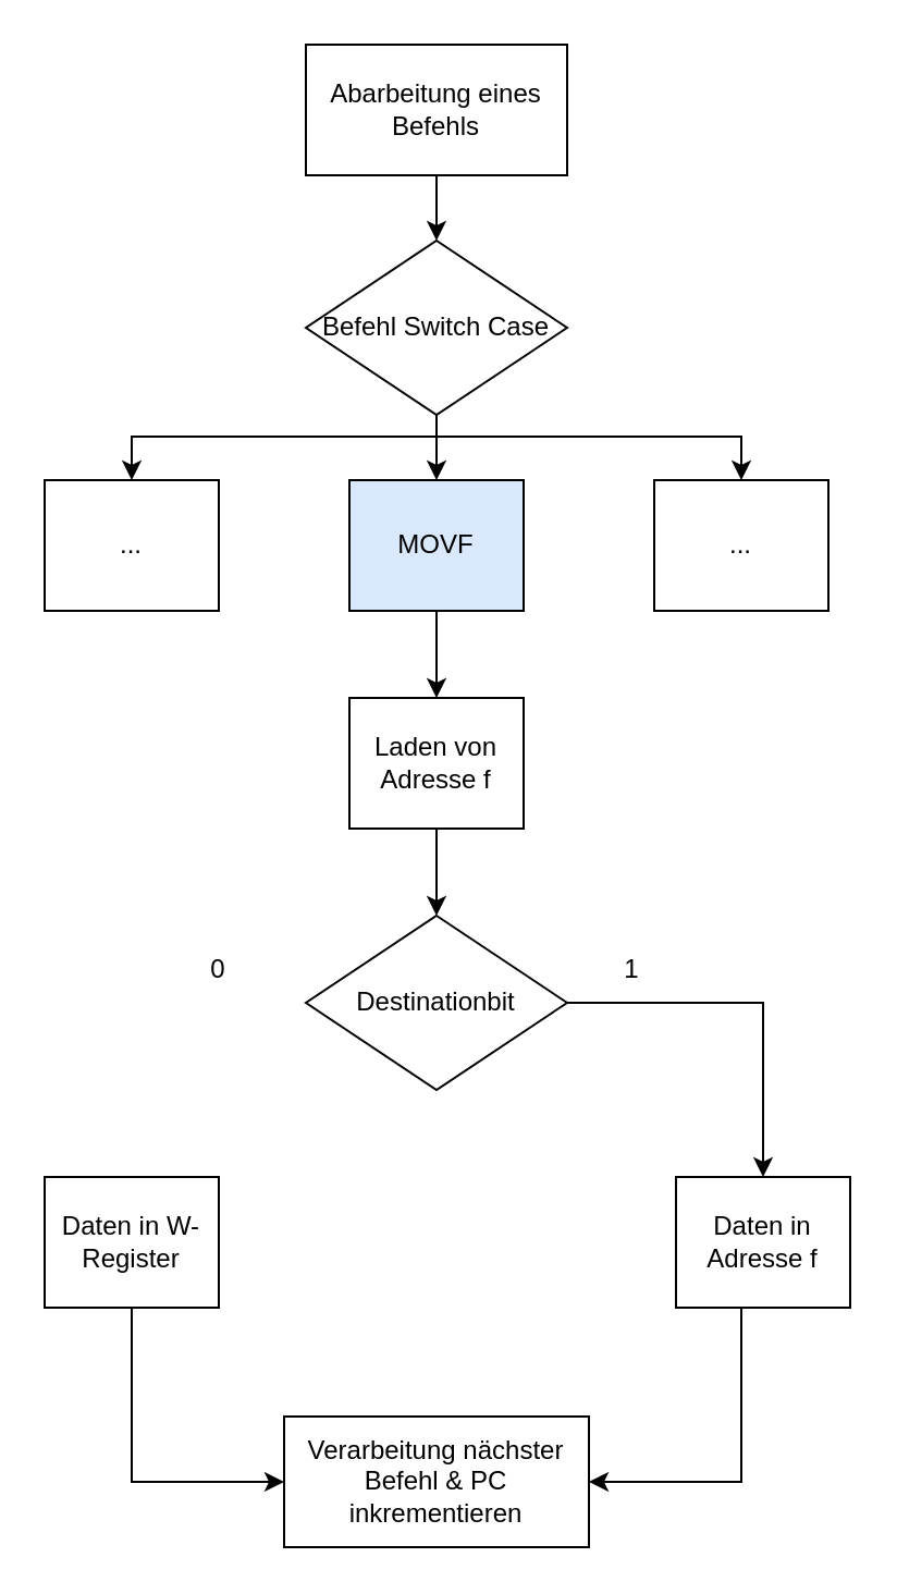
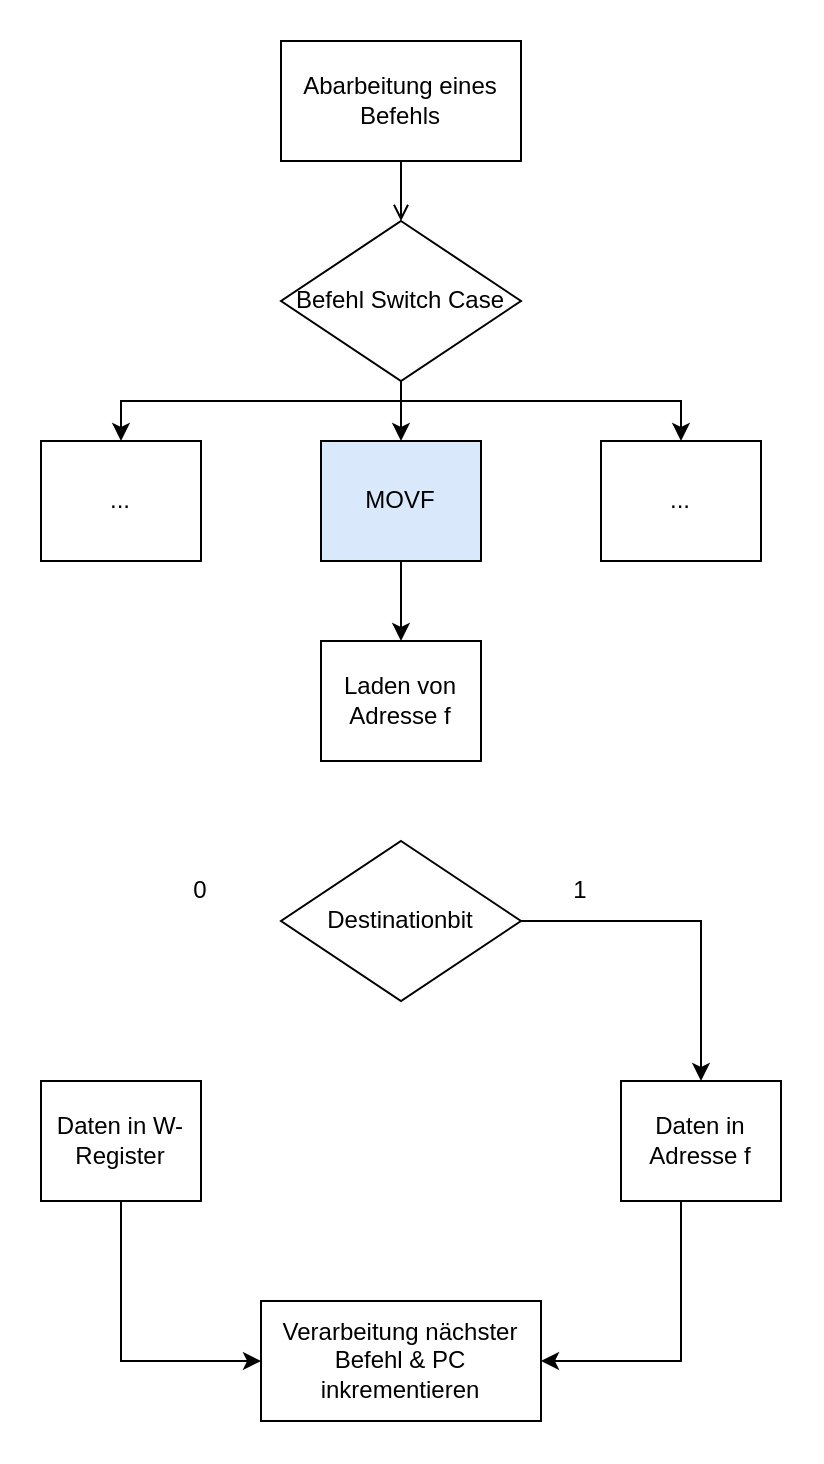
  <mxCell id="0" />
  <mxCell id="1" parent="0" />
- <mxCell id="2" style="edgeStyle=orthogonalEdgeStyle;rounded=0;orthogonalLoop=1;jettySize=auto;html=1;entryX=0.5;entryY=0;entryDx=0;entryDy=0;" edge="1" parent="1" source="3" target="7"><mxGeometry relative="1" as="geometry" /></mxCell>
+ <mxCell id="2" style="edgeStyle=orthogonalEdgeStyle;rounded=0;orthogonalLoop=1;jettySize=auto;html=1;entryX=0.5;entryY=0;entryDx=0;entryDy=0;endArrow=open;" edge="1" parent="1" source="3" target="7"><mxGeometry relative="1" as="geometry" /></mxCell>
  <mxCell id="3" value="Abarbeitung eines Befehls" style="rounded=0;whiteSpace=wrap;html=1;" vertex="1" parent="1"><mxGeometry x="140" y="20" width="120" height="60" as="geometry" /></mxCell>
  <mxCell id="4" style="edgeStyle=orthogonalEdgeStyle;rounded=0;orthogonalLoop=1;jettySize=auto;html=1;entryX=0.5;entryY=0;entryDx=0;entryDy=0;" edge="1" parent="1" source="7" target="9"><mxGeometry relative="1" as="geometry" /></mxCell>
  <mxCell id="5" style="edgeStyle=orthogonalEdgeStyle;rounded=0;orthogonalLoop=1;jettySize=auto;html=1;" edge="1" parent="1" source="7" target="11"><mxGeometry relative="1" as="geometry"><Array as="points"><mxPoint x="200" y="200" /><mxPoint x="340" y="200" /></Array></mxGeometry></mxCell>
  <mxCell id="6" style="edgeStyle=orthogonalEdgeStyle;rounded=0;orthogonalLoop=1;jettySize=auto;html=1;entryX=0.5;entryY=0;entryDx=0;entryDy=0;" edge="1" parent="1" source="7" target="10"><mxGeometry relative="1" as="geometry"><Array as="points"><mxPoint x="200" y="200" /><mxPoint x="60" y="200" /></Array></mxGeometry></mxCell>
  <mxCell id="7" value="Befehl Switch Case" style="rhombus;whiteSpace=wrap;html=1;" vertex="1" parent="1"><mxGeometry x="140" y="110" width="120" height="80" as="geometry" /></mxCell>
  <mxCell id="8" style="edgeStyle=orthogonalEdgeStyle;rounded=0;orthogonalLoop=1;jettySize=auto;html=1;" edge="1" parent="1" source="9" target="13"><mxGeometry relative="1" as="geometry" /></mxCell>
  <mxCell id="9" value="MOVF" style="rounded=0;whiteSpace=wrap;html=1;fillColor=#dae8fc;" vertex="1" parent="1"><mxGeometry x="160" y="220" width="80" height="60" as="geometry" /></mxCell>
  <mxCell id="10" value="..." style="rounded=0;whiteSpace=wrap;html=1;" vertex="1" parent="1"><mxGeometry x="20" y="220" width="80" height="60" as="geometry" /></mxCell>
  <mxCell id="11" value="..." style="rounded=0;whiteSpace=wrap;html=1;" vertex="1" parent="1"><mxGeometry x="300" y="220" width="80" height="60" as="geometry" /></mxCell>
- <mxCell id="12" style="edgeStyle=orthogonalEdgeStyle;rounded=0;orthogonalLoop=1;jettySize=auto;html=1;entryX=0.5;entryY=0;entryDx=0;entryDy=0;" edge="1" parent="1" source="13" target="15"><mxGeometry relative="1" as="geometry" /></mxCell>
  <mxCell id="13" value="Laden von Adresse f" style="rounded=0;whiteSpace=wrap;html=1;" vertex="1" parent="1"><mxGeometry x="160" y="320" width="80" height="60" as="geometry" /></mxCell>
  <mxCell id="14" style="edgeStyle=orthogonalEdgeStyle;rounded=0;orthogonalLoop=1;jettySize=auto;html=1;entryX=0.5;entryY=0;entryDx=0;entryDy=0;" edge="1" parent="1" source="15" target="19"><mxGeometry relative="1" as="geometry" /></mxCell>
  <mxCell id="15" value="Destinationbit" style="rhombus;whiteSpace=wrap;html=1;" vertex="1" parent="1"><mxGeometry x="140" y="420" width="120" height="80" as="geometry" /></mxCell>
  <mxCell id="16" style="edgeStyle=orthogonalEdgeStyle;rounded=0;orthogonalLoop=1;jettySize=auto;html=1;entryX=0;entryY=0.5;entryDx=0;entryDy=0;" edge="1" parent="1" source="17" target="22"><mxGeometry relative="1" as="geometry"><Array as="points"><mxPoint x="60" y="680" /></Array></mxGeometry></mxCell>
  <mxCell id="17" value="Daten in W-Register" style="rounded=0;whiteSpace=wrap;html=1;" vertex="1" parent="1"><mxGeometry x="20" y="540" width="80" height="60" as="geometry" /></mxCell>
  <mxCell id="18" style="edgeStyle=orthogonalEdgeStyle;rounded=0;orthogonalLoop=1;jettySize=auto;html=1;entryX=1;entryY=0.5;entryDx=0;entryDy=0;" edge="1" parent="1" source="19" target="22"><mxGeometry relative="1" as="geometry"><Array as="points"><mxPoint x="340" y="680" /></Array></mxGeometry></mxCell>
  <mxCell id="19" value="Daten in Adresse f" style="rounded=0;whiteSpace=wrap;html=1;" vertex="1" parent="1"><mxGeometry x="310" y="540" width="80" height="60" as="geometry" /></mxCell>
  <mxCell id="20" value="0" style="text;html=1;strokeColor=none;fillColor=none;align=center;verticalAlign=middle;whiteSpace=wrap;rounded=0;" vertex="1" parent="1"><mxGeometry x="70" y="430" width="60" height="30" as="geometry" /></mxCell>
  <mxCell id="21" value="1" style="text;html=1;strokeColor=none;fillColor=none;align=center;verticalAlign=middle;whiteSpace=wrap;rounded=0;" vertex="1" parent="1"><mxGeometry x="260" y="430" width="60" height="30" as="geometry" /></mxCell>
  <mxCell id="22" value="Verarbeitung nächster Befehl &amp;amp; PC inkrementieren" style="rounded=0;whiteSpace=wrap;html=1;" vertex="1" parent="1"><mxGeometry x="130" y="650" width="140" height="60" as="geometry" /></mxCell>
